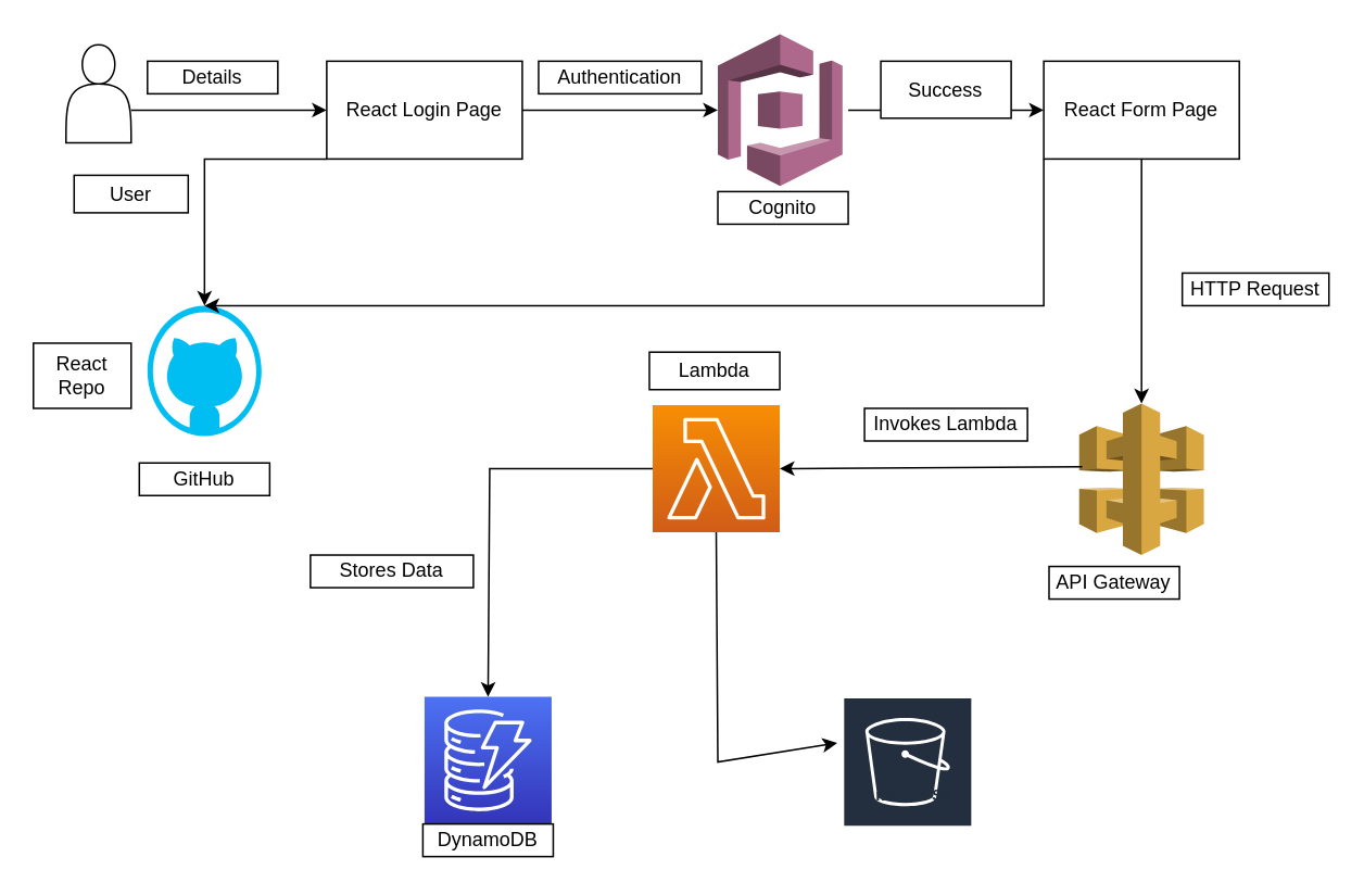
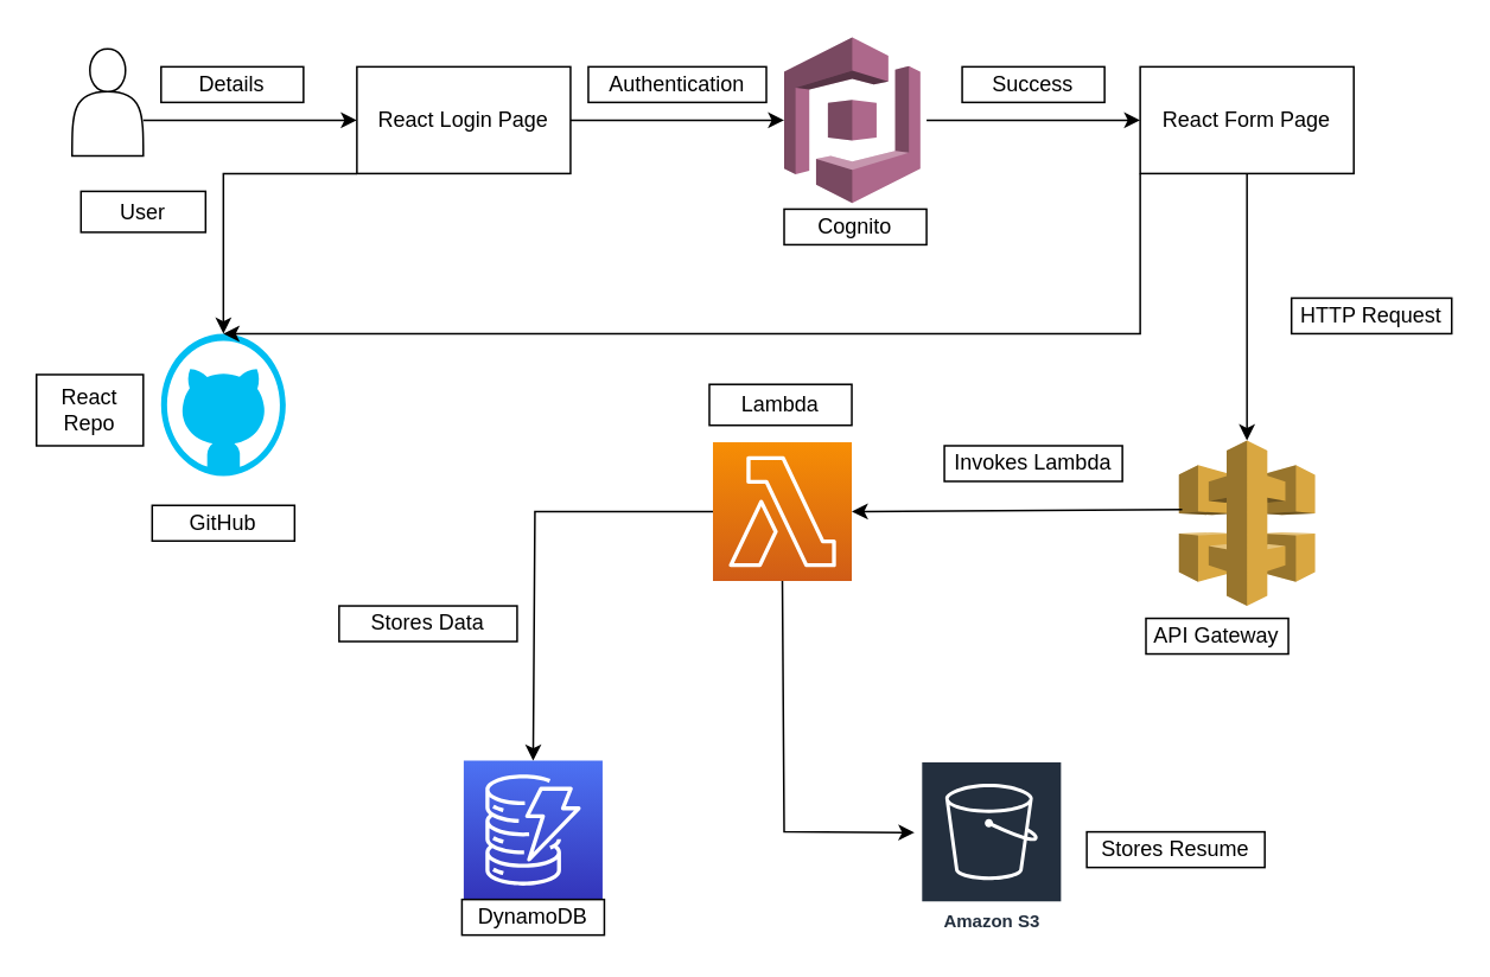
  <mxCell id="0" />
  <mxCell id="1" parent="0" />
  <mxCell id="2" value="" style="shape=actor;whiteSpace=wrap;html=1;" vertex="1" parent="1"><mxGeometry x="40" y="27" width="40" height="60" as="geometry" /></mxCell>
  <mxCell id="3" value="React Login Page&lt;br&gt;" style="rounded=0;whiteSpace=wrap;html=1;" vertex="1" parent="1"><mxGeometry x="200" y="37" width="120" height="60" as="geometry" /></mxCell>
  <mxCell id="4" value="" style="outlineConnect=0;dashed=0;verticalLabelPosition=bottom;verticalAlign=top;align=center;html=1;shape=mxgraph.aws3.cognito;fillColor=#AD688B;gradientColor=none;" vertex="1" parent="1"><mxGeometry x="440" y="20.5" width="76.5" height="93" as="geometry" /></mxCell>
  <mxCell id="5" value="React Form Page" style="rounded=0;whiteSpace=wrap;html=1;" vertex="1" parent="1"><mxGeometry x="640" y="37" width="120" height="60" as="geometry" /></mxCell>
  <mxCell id="6" value="" style="endArrow=classic;html=1;rounded=0;entryX=0;entryY=0.5;entryDx=0;entryDy=0;" edge="1" parent="1" target="3"><mxGeometry width="50" height="50" relative="1" as="geometry"><mxPoint x="80" y="67" as="sourcePoint" /><mxPoint x="130" y="17" as="targetPoint" /></mxGeometry></mxCell>
  <mxCell id="7" value="" style="endArrow=classic;html=1;rounded=0;entryX=0;entryY=0.5;entryDx=0;entryDy=0;entryPerimeter=0;" edge="1" parent="1" target="4"><mxGeometry width="50" height="50" relative="1" as="geometry"><mxPoint x="320" y="67" as="sourcePoint" /><mxPoint x="370" y="17" as="targetPoint" /></mxGeometry></mxCell>
  <mxCell id="8" value="" style="endArrow=classic;html=1;rounded=0;entryX=0;entryY=0.5;entryDx=0;entryDy=0;" edge="1" parent="1" target="5"><mxGeometry width="50" height="50" relative="1" as="geometry"><mxPoint x="520" y="67" as="sourcePoint" /><mxPoint x="570" y="17" as="targetPoint" /></mxGeometry></mxCell>
  <mxCell id="9" value="" style="outlineConnect=0;dashed=0;verticalLabelPosition=bottom;verticalAlign=top;align=center;html=1;shape=mxgraph.aws3.api_gateway;fillColor=#D9A741;gradientColor=none;" vertex="1" parent="1"><mxGeometry x="661.75" y="247" width="76.5" height="93" as="geometry" /></mxCell>
  <mxCell id="10" value="" style="endArrow=classic;html=1;rounded=0;entryX=0.5;entryY=0;entryDx=0;entryDy=0;entryPerimeter=0;exitX=0.5;exitY=1;exitDx=0;exitDy=0;" edge="1" parent="1" source="5" target="9"><mxGeometry width="50" height="50" relative="1" as="geometry"><mxPoint x="640" y="97" as="sourcePoint" /><mxPoint x="690" y="47" as="targetPoint" /></mxGeometry></mxCell>
  <mxCell id="11" value="" style="verticalLabelPosition=bottom;html=1;verticalAlign=top;align=center;strokeColor=none;fillColor=#00BEF2;shape=mxgraph.azure.github_code;pointerEvents=1;" vertex="1" parent="1"><mxGeometry x="90" y="187" width="70" height="80" as="geometry" /></mxCell>
  <mxCell id="12" value="" style="endArrow=classic;html=1;rounded=0;entryX=0.5;entryY=0;entryDx=0;entryDy=0;entryPerimeter=0;exitX=0;exitY=1;exitDx=0;exitDy=0;" edge="1" parent="1" source="5" target="11"><mxGeometry width="50" height="50" relative="1" as="geometry"><mxPoint x="760" y="97" as="sourcePoint" /><mxPoint x="760" y="247" as="targetPoint" /><Array as="points"><mxPoint x="640" y="187" /></Array></mxGeometry></mxCell>
  <mxCell id="13" value="" style="sketch=0;points=[[0,0,0],[0.25,0,0],[0.5,0,0],[0.75,0,0],[1,0,0],[0,1,0],[0.25,1,0],[0.5,1,0],[0.75,1,0],[1,1,0],[0,0.25,0],[0,0.5,0],[0,0.75,0],[1,0.25,0],[1,0.5,0],[1,0.75,0]];outlineConnect=0;fontColor=#232F3E;gradientColor=#F78E04;gradientDirection=north;fillColor=#D05C17;strokeColor=#ffffff;dashed=0;verticalLabelPosition=bottom;verticalAlign=top;align=center;html=1;fontSize=12;fontStyle=0;aspect=fixed;shape=mxgraph.aws4.resourceIcon;resIcon=mxgraph.aws4.lambda;" vertex="1" parent="1"><mxGeometry x="400" y="248" width="78" height="78" as="geometry" /></mxCell>
  <mxCell id="14" value="" style="endArrow=classic;html=1;rounded=0;entryX=1;entryY=0.5;entryDx=0;entryDy=0;entryPerimeter=0;exitX=0.024;exitY=0.417;exitDx=0;exitDy=0;exitPerimeter=0;" edge="1" parent="1" source="9" target="13"><mxGeometry width="50" height="50" relative="1" as="geometry"><mxPoint x="600" y="267" as="sourcePoint" /><mxPoint x="650" y="217" as="targetPoint" /></mxGeometry></mxCell>
  <mxCell id="15" value="" style="sketch=0;points=[[0,0,0],[0.25,0,0],[0.5,0,0],[0.75,0,0],[1,0,0],[0,1,0],[0.25,1,0],[0.5,1,0],[0.75,1,0],[1,1,0],[0,0.25,0],[0,0.5,0],[0,0.75,0],[1,0.25,0],[1,0.5,0],[1,0.75,0]];outlineConnect=0;fontColor=#232F3E;gradientColor=#4D72F3;gradientDirection=north;fillColor=#3334B9;strokeColor=#ffffff;dashed=0;verticalLabelPosition=bottom;verticalAlign=top;align=center;html=1;fontSize=12;fontStyle=0;aspect=fixed;shape=mxgraph.aws4.resourceIcon;resIcon=mxgraph.aws4.dynamodb;" vertex="1" parent="1"><mxGeometry x="260" y="427" width="78" height="78" as="geometry" /></mxCell>
- <mxCell id="16" value="Amazon S3" style="sketch=0;outlineConnect=0;fontColor=#232F3E;gradientColor=none;strokeColor=#ffffff;fillColor=#232F3E;dashed=0;verticalLabelPosition=middle;verticalAlign=bottom;align=center;html=1;whiteSpace=wrap;fontSize=10;fontStyle=1;spacing=3;shape=mxgraph.aws4.productIcon;prIcon=mxgraph.aws4.s3;" vertex="1" parent="1"><mxGeometry x="516.5" y="427" width="80" height="70" as="geometry" /></mxCell>
+ <mxCell id="16" value="Amazon S3" style="sketch=0;outlineConnect=0;fontColor=#232F3E;gradientColor=none;strokeColor=#ffffff;fillColor=#232F3E;dashed=0;verticalLabelPosition=middle;verticalAlign=bottom;align=center;html=1;whiteSpace=wrap;fontSize=10;fontStyle=1;spacing=3;shape=mxgraph.aws4.productIcon;prIcon=mxgraph.aws4.s3;" vertex="1" parent="1"><mxGeometry x="516.5" y="427" width="80" height="100" as="geometry" /></mxCell>
  <mxCell id="17" value="" style="endArrow=classic;html=1;rounded=0;entryX=0.5;entryY=0;entryDx=0;entryDy=0;entryPerimeter=0;exitX=0;exitY=0.5;exitDx=0;exitDy=0;exitPerimeter=0;" edge="1" parent="1" source="13" target="15"><mxGeometry width="50" height="50" relative="1" as="geometry"><mxPoint x="228" y="305" as="sourcePoint" /><mxPoint x="278" y="255" as="targetPoint" /><Array as="points"><mxPoint x="300" y="287" /></Array></mxGeometry></mxCell>
  <mxCell id="18" value="" style="endArrow=classic;html=1;rounded=0;exitX=0.5;exitY=1;exitDx=0;exitDy=0;exitPerimeter=0;entryX=-0.041;entryY=0.404;entryDx=0;entryDy=0;entryPerimeter=0;" edge="1" parent="1" source="13" target="16"><mxGeometry width="50" height="50" relative="1" as="geometry"><mxPoint x="390" y="287" as="sourcePoint" /><mxPoint x="490" y="427" as="targetPoint" /><Array as="points"><mxPoint x="440" y="467" /></Array></mxGeometry></mxCell>
  <mxCell id="19" value="DynamoDB" style="rounded=0;whiteSpace=wrap;html=1;" vertex="1" parent="1"><mxGeometry x="259" y="505" width="80" height="20" as="geometry" /></mxCell>
  <mxCell id="20" value="Lambda" style="rounded=0;whiteSpace=wrap;html=1;" vertex="1" parent="1"><mxGeometry x="398" y="215.5" width="80" height="23" as="geometry" /></mxCell>
  <mxCell id="21" value="API Gateway" style="rounded=0;whiteSpace=wrap;html=1;" vertex="1" parent="1"><mxGeometry x="643.25" y="347" width="80" height="20" as="geometry" /></mxCell>
  <mxCell id="22" value="GitHub" style="rounded=0;whiteSpace=wrap;html=1;" vertex="1" parent="1"><mxGeometry x="85" y="283.5" width="80" height="20" as="geometry" /></mxCell>
  <mxCell id="23" value="Cognito" style="rounded=0;whiteSpace=wrap;html=1;" vertex="1" parent="1"><mxGeometry x="440" y="117" width="80" height="20" as="geometry" /></mxCell>
  <mxCell id="24" value="User" style="rounded=0;whiteSpace=wrap;html=1;" vertex="1" parent="1"><mxGeometry x="45" y="107" width="70" height="23" as="geometry" /></mxCell>
  <mxCell id="25" value="Authentication" style="rounded=0;whiteSpace=wrap;html=1;" vertex="1" parent="1"><mxGeometry x="330" y="37" width="100" height="20" as="geometry" /></mxCell>
- <mxCell id="26" value="Success" style="rounded=0;whiteSpace=wrap;html=1;" vertex="1" parent="1"><mxGeometry x="540" y="37" width="80" height="35" as="geometry" /></mxCell>
+ <mxCell id="26" value="Success" style="rounded=0;whiteSpace=wrap;html=1;" vertex="1" parent="1"><mxGeometry x="540" y="37" width="80" height="20" as="geometry" /></mxCell>
  <mxCell id="27" value="Details" style="rounded=0;whiteSpace=wrap;html=1;" vertex="1" parent="1"><mxGeometry x="90" y="37" width="80" height="20" as="geometry" /></mxCell>
  <mxCell id="28" value="Invokes Lambda" style="rounded=0;whiteSpace=wrap;html=1;" vertex="1" parent="1"><mxGeometry x="530" y="250" width="100" height="20" as="geometry" /></mxCell>
  <mxCell id="29" value="Stores Data" style="rounded=0;whiteSpace=wrap;html=1;" vertex="1" parent="1"><mxGeometry x="190" y="340" width="100" height="20" as="geometry" /></mxCell>
+ <mxCell id="30" value="Stores Resume" style="rounded=0;whiteSpace=wrap;html=1;" vertex="1" parent="1"><mxGeometry x="610" y="467" width="100" height="20" as="geometry" /></mxCell>
  <mxCell id="31" value="React Repo" style="rounded=0;whiteSpace=wrap;html=1;" vertex="1" parent="1"><mxGeometry x="20" y="210" width="60" height="40" as="geometry" /></mxCell>
  <mxCell id="32" value="" style="endArrow=classic;html=1;rounded=0;exitX=0;exitY=1;exitDx=0;exitDy=0;entryX=0.5;entryY=0;entryDx=0;entryDy=0;entryPerimeter=0;" edge="1" parent="1" source="3" target="11"><mxGeometry width="50" height="50" relative="1" as="geometry"><mxPoint x="130" y="157" as="sourcePoint" /><mxPoint x="180" y="107" as="targetPoint" /><Array as="points"><mxPoint x="125" y="97" /></Array></mxGeometry></mxCell>
  <mxCell id="33" value="HTTP Request" style="rounded=0;whiteSpace=wrap;html=1;" vertex="1" parent="1"><mxGeometry x="725" y="167" width="90" height="20" as="geometry" /></mxCell>
